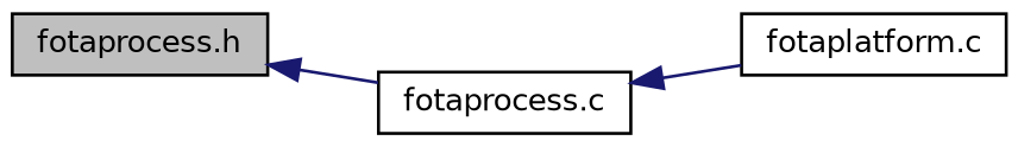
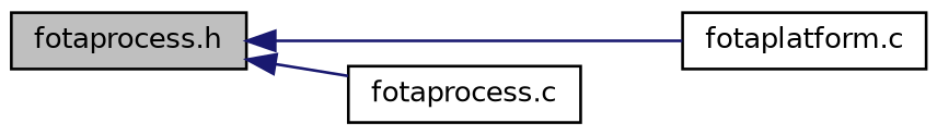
  digraph {
    rankdir=LR
    node [color=black fillcolor=white fontname=Helvetica fontsize=10 shape=record style=filled]
    edge [color=midnightblue dir=back fontname=Helvetica fontsize=10 labelfontname=Helvetica labelfontsize=10 style=solid]
    n1 [fillcolor=grey75 fontcolor=black height=0.2 label="fotaprocess.h" width=0.4]
    n2 [height=0.2 label="fotaplatform.c" width=0.4]
    n3 [height=0.2 label="fotaprocess.c" width=0.4]
-   n3 -> n2
+   n1 -> n2
    n1 -> n3
  }
